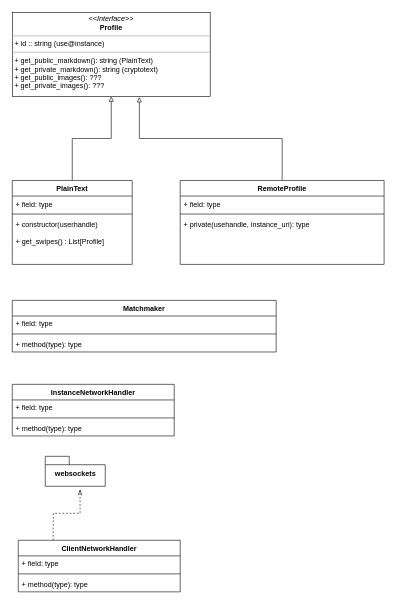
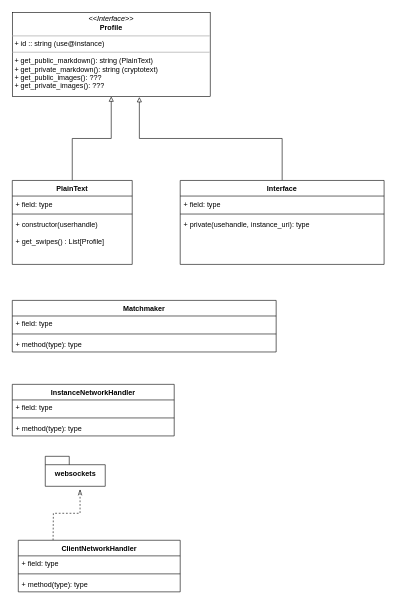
  <mxCell id="0" />
  <mxCell id="1" parent="0" />
  <mxCell id="2" value="&lt;p style=&quot;margin: 0px ; margin-top: 4px ; text-align: center&quot;&gt;&lt;i&gt;&amp;lt;&amp;lt;Interface&amp;gt;&amp;gt;&lt;/i&gt;&lt;br&gt;&lt;b&gt;Profile&lt;/b&gt;&lt;/p&gt;&lt;hr size=&quot;1&quot;&gt;&lt;p style=&quot;margin: 0px ; margin-left: 4px&quot;&gt;+ id :: string (use@instance)&lt;br&gt;&lt;/p&gt;&lt;hr size=&quot;1&quot;&gt;&lt;p style=&quot;margin: 0px ; margin-left: 4px&quot;&gt;+ get_public_markdown(): string (PlainText)&lt;br&gt;+ get_private_markdown(): string (cryptotext)&lt;/p&gt;&lt;p style=&quot;margin: 0px ; margin-left: 4px&quot;&gt;+ get_public_images(): ???&lt;/p&gt;&lt;p style=&quot;margin: 0px ; margin-left: 4px&quot;&gt;+ get_private_images(): ???&lt;br&gt;&lt;/p&gt;&lt;p style=&quot;margin: 0px ; margin-left: 4px&quot;&gt;&lt;br&gt;&lt;/p&gt;" style="verticalAlign=top;align=left;overflow=fill;fontSize=12;fontFamily=Helvetica;html=1;" vertex="1" parent="1"><mxGeometry x="20" y="20" width="330" height="140" as="geometry" /></mxCell>
  <mxCell id="3" style="edgeStyle=orthogonalEdgeStyle;rounded=0;orthogonalLoop=1;jettySize=auto;html=1;endArrow=block;endFill=0;" edge="1" parent="1" source="4" target="2"><mxGeometry relative="1" as="geometry" /></mxCell>
  <mxCell id="4" value="PlainText" style="swimlane;fontStyle=1;align=center;verticalAlign=top;childLayout=stackLayout;horizontal=1;startSize=26;horizontalStack=0;resizeParent=1;resizeParentMax=0;resizeLast=0;collapsible=1;marginBottom=0;" vertex="1" parent="1"><mxGeometry x="20" y="300" width="200" height="140" as="geometry" /></mxCell>
  <mxCell id="5" value="+ field: type" style="text;strokeColor=none;fillColor=none;align=left;verticalAlign=top;spacingLeft=4;spacingRight=4;overflow=hidden;rotatable=0;points=[[0,0.5],[1,0.5]];portConstraint=eastwest;" vertex="1" parent="4"><mxGeometry y="26" width="200" height="26" as="geometry" /></mxCell>
  <mxCell id="6" value="" style="line;strokeWidth=1;fillColor=none;align=left;verticalAlign=middle;spacingTop=-1;spacingLeft=3;spacingRight=3;rotatable=0;labelPosition=right;points=[];portConstraint=eastwest;" vertex="1" parent="4"><mxGeometry y="52" width="200" height="8" as="geometry" /></mxCell>
  <mxCell id="7" value="+ constructor(userhandle)&#10;&#10;+ get_swipes() : List[Profile]&#10;" style="text;strokeColor=none;fillColor=none;align=left;verticalAlign=top;spacingLeft=4;spacingRight=4;overflow=hidden;rotatable=0;points=[[0,0.5],[1,0.5]];portConstraint=eastwest;" vertex="1" parent="4"><mxGeometry y="60" width="200" height="80" as="geometry" /></mxCell>
  <mxCell id="8" style="edgeStyle=orthogonalEdgeStyle;rounded=0;orthogonalLoop=1;jettySize=auto;html=1;exitX=0.5;exitY=0;exitDx=0;exitDy=0;entryX=0.642;entryY=1.007;entryDx=0;entryDy=0;entryPerimeter=0;endArrow=block;endFill=0;" edge="1" parent="1" source="9" target="2"><mxGeometry relative="1" as="geometry" /></mxCell>
- <mxCell id="9" value="RemoteProfile" style="swimlane;fontStyle=1;align=center;verticalAlign=top;childLayout=stackLayout;horizontal=1;startSize=26;horizontalStack=0;resizeParent=1;resizeParentMax=0;resizeLast=0;collapsible=1;marginBottom=0;" vertex="1" parent="1"><mxGeometry x="300" y="300" width="340" height="140" as="geometry" /></mxCell>
+ <mxCell id="9" value="Interface" style="swimlane;fontStyle=1;align=center;verticalAlign=top;childLayout=stackLayout;horizontal=1;startSize=26;horizontalStack=0;resizeParent=1;resizeParentMax=0;resizeLast=0;collapsible=1;marginBottom=0;" vertex="1" parent="1"><mxGeometry x="300" y="300" width="340" height="140" as="geometry" /></mxCell>
  <mxCell id="10" value="+ field: type" style="text;strokeColor=none;fillColor=none;align=left;verticalAlign=top;spacingLeft=4;spacingRight=4;overflow=hidden;rotatable=0;points=[[0,0.5],[1,0.5]];portConstraint=eastwest;" vertex="1" parent="9"><mxGeometry y="26" width="340" height="26" as="geometry" /></mxCell>
  <mxCell id="11" value="" style="line;strokeWidth=1;fillColor=none;align=left;verticalAlign=middle;spacingTop=-1;spacingLeft=3;spacingRight=3;rotatable=0;labelPosition=right;points=[];portConstraint=eastwest;" vertex="1" parent="9"><mxGeometry y="52" width="340" height="8" as="geometry" /></mxCell>
  <mxCell id="12" value="+ private(usehandle, instance_uri): type" style="text;strokeColor=none;fillColor=none;align=left;verticalAlign=top;spacingLeft=4;spacingRight=4;overflow=hidden;rotatable=0;points=[[0,0.5],[1,0.5]];portConstraint=eastwest;" vertex="1" parent="9"><mxGeometry y="60" width="340" height="80" as="geometry" /></mxCell>
  <mxCell id="13" value="Matchmaker" style="swimlane;fontStyle=1;align=center;verticalAlign=top;childLayout=stackLayout;horizontal=1;startSize=26;horizontalStack=0;resizeParent=1;resizeParentMax=0;resizeLast=0;collapsible=1;marginBottom=0;" vertex="1" parent="1"><mxGeometry x="20" y="500" width="440" height="86" as="geometry" /></mxCell>
  <mxCell id="14" value="+ field: type" style="text;strokeColor=none;fillColor=none;align=left;verticalAlign=top;spacingLeft=4;spacingRight=4;overflow=hidden;rotatable=0;points=[[0,0.5],[1,0.5]];portConstraint=eastwest;" vertex="1" parent="13"><mxGeometry y="26" width="440" height="26" as="geometry" /></mxCell>
  <mxCell id="15" value="" style="line;strokeWidth=1;fillColor=none;align=left;verticalAlign=middle;spacingTop=-1;spacingLeft=3;spacingRight=3;rotatable=0;labelPosition=right;points=[];portConstraint=eastwest;" vertex="1" parent="13"><mxGeometry y="52" width="440" height="8" as="geometry" /></mxCell>
  <mxCell id="16" value="+ method(type): type" style="text;strokeColor=none;fillColor=none;align=left;verticalAlign=top;spacingLeft=4;spacingRight=4;overflow=hidden;rotatable=0;points=[[0,0.5],[1,0.5]];portConstraint=eastwest;" vertex="1" parent="13"><mxGeometry y="60" width="440" height="26" as="geometry" /></mxCell>
  <mxCell id="17" value="InstanceNetworkHandler" style="swimlane;fontStyle=1;align=center;verticalAlign=top;childLayout=stackLayout;horizontal=1;startSize=26;horizontalStack=0;resizeParent=1;resizeParentMax=0;resizeLast=0;collapsible=1;marginBottom=0;" vertex="1" parent="1"><mxGeometry x="20" y="640" width="270" height="86" as="geometry" /></mxCell>
  <mxCell id="18" value="+ field: type" style="text;strokeColor=none;fillColor=none;align=left;verticalAlign=top;spacingLeft=4;spacingRight=4;overflow=hidden;rotatable=0;points=[[0,0.5],[1,0.5]];portConstraint=eastwest;" vertex="1" parent="17"><mxGeometry y="26" width="270" height="26" as="geometry" /></mxCell>
  <mxCell id="19" value="" style="line;strokeWidth=1;fillColor=none;align=left;verticalAlign=middle;spacingTop=-1;spacingLeft=3;spacingRight=3;rotatable=0;labelPosition=right;points=[];portConstraint=eastwest;" vertex="1" parent="17"><mxGeometry y="52" width="270" height="8" as="geometry" /></mxCell>
  <mxCell id="20" value="+ method(type): type" style="text;strokeColor=none;fillColor=none;align=left;verticalAlign=top;spacingLeft=4;spacingRight=4;overflow=hidden;rotatable=0;points=[[0,0.5],[1,0.5]];portConstraint=eastwest;" vertex="1" parent="17"><mxGeometry y="60" width="270" height="26" as="geometry" /></mxCell>
  <mxCell id="21" style="edgeStyle=orthogonalEdgeStyle;rounded=0;orthogonalLoop=1;jettySize=auto;html=1;entryX=0.58;entryY=1.1;entryDx=0;entryDy=0;entryPerimeter=0;endArrow=openThin;endFill=0;dashed=1;endSize=8;" edge="1" parent="1" target="26"><mxGeometry relative="1" as="geometry"><mxPoint x="88" y="900" as="sourcePoint" /></mxGeometry></mxCell>
  <mxCell id="22" value="ClientNetworkHandler" style="swimlane;fontStyle=1;align=center;verticalAlign=top;childLayout=stackLayout;horizontal=1;startSize=26;horizontalStack=0;resizeParent=1;resizeParentMax=0;resizeLast=0;collapsible=1;marginBottom=0;" vertex="1" parent="1"><mxGeometry x="30" y="900" width="270" height="86" as="geometry" /></mxCell>
  <mxCell id="23" value="+ field: type" style="text;strokeColor=none;fillColor=none;align=left;verticalAlign=top;spacingLeft=4;spacingRight=4;overflow=hidden;rotatable=0;points=[[0,0.5],[1,0.5]];portConstraint=eastwest;" vertex="1" parent="22"><mxGeometry y="26" width="270" height="26" as="geometry" /></mxCell>
  <mxCell id="24" value="" style="line;strokeWidth=1;fillColor=none;align=left;verticalAlign=middle;spacingTop=-1;spacingLeft=3;spacingRight=3;rotatable=0;labelPosition=right;points=[];portConstraint=eastwest;" vertex="1" parent="22"><mxGeometry y="52" width="270" height="8" as="geometry" /></mxCell>
  <mxCell id="25" value="+ method(type): type" style="text;strokeColor=none;fillColor=none;align=left;verticalAlign=top;spacingLeft=4;spacingRight=4;overflow=hidden;rotatable=0;points=[[0,0.5],[1,0.5]];portConstraint=eastwest;" vertex="1" parent="22"><mxGeometry y="60" width="270" height="26" as="geometry" /></mxCell>
  <mxCell id="26" value="websockets" style="shape=folder;fontStyle=1;spacingTop=10;tabWidth=40;tabHeight=14;tabPosition=left;html=1;" vertex="1" parent="1"><mxGeometry x="75" y="760" width="100" height="50" as="geometry" /></mxCell>
